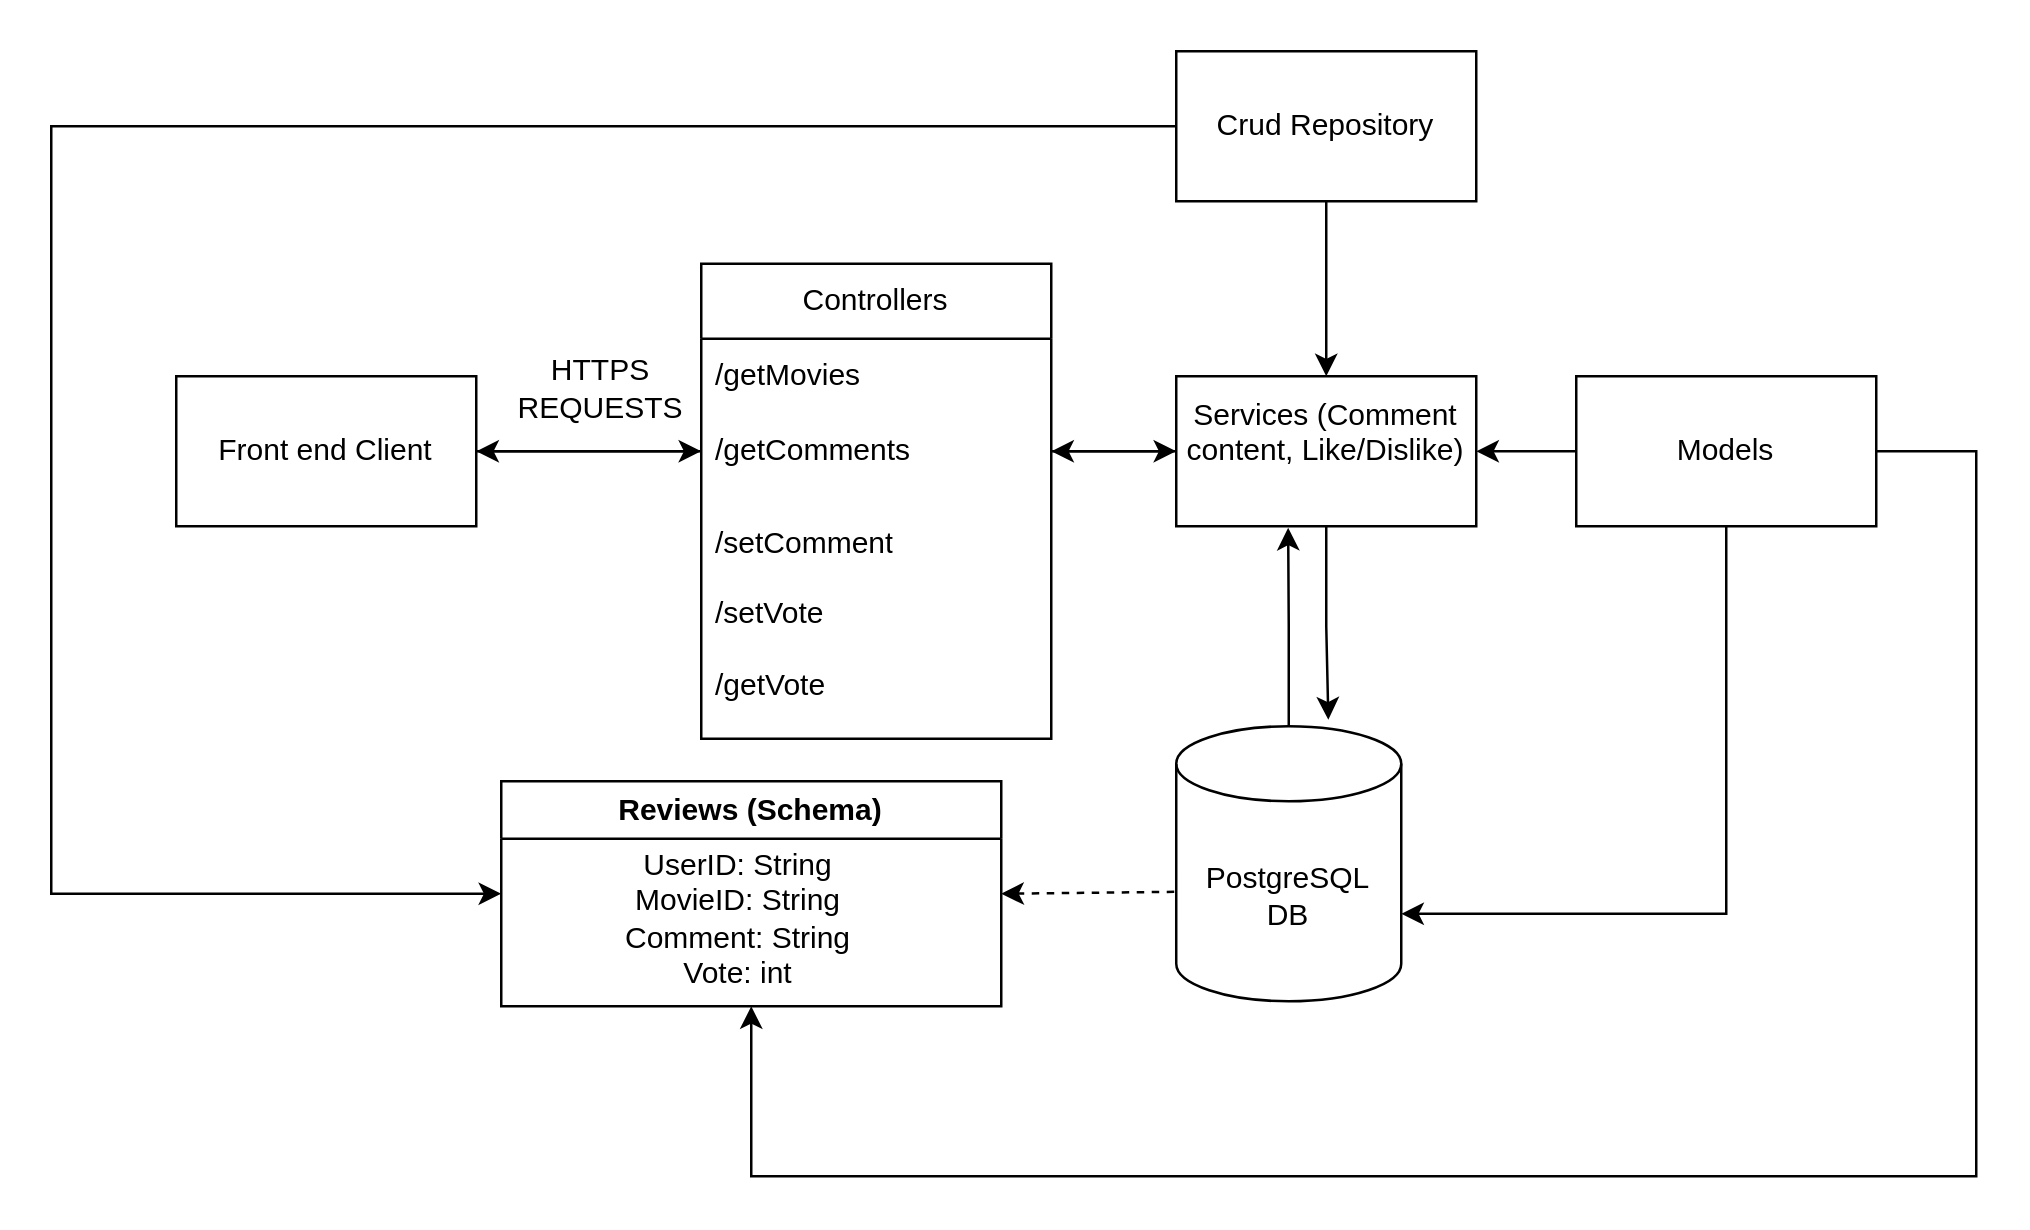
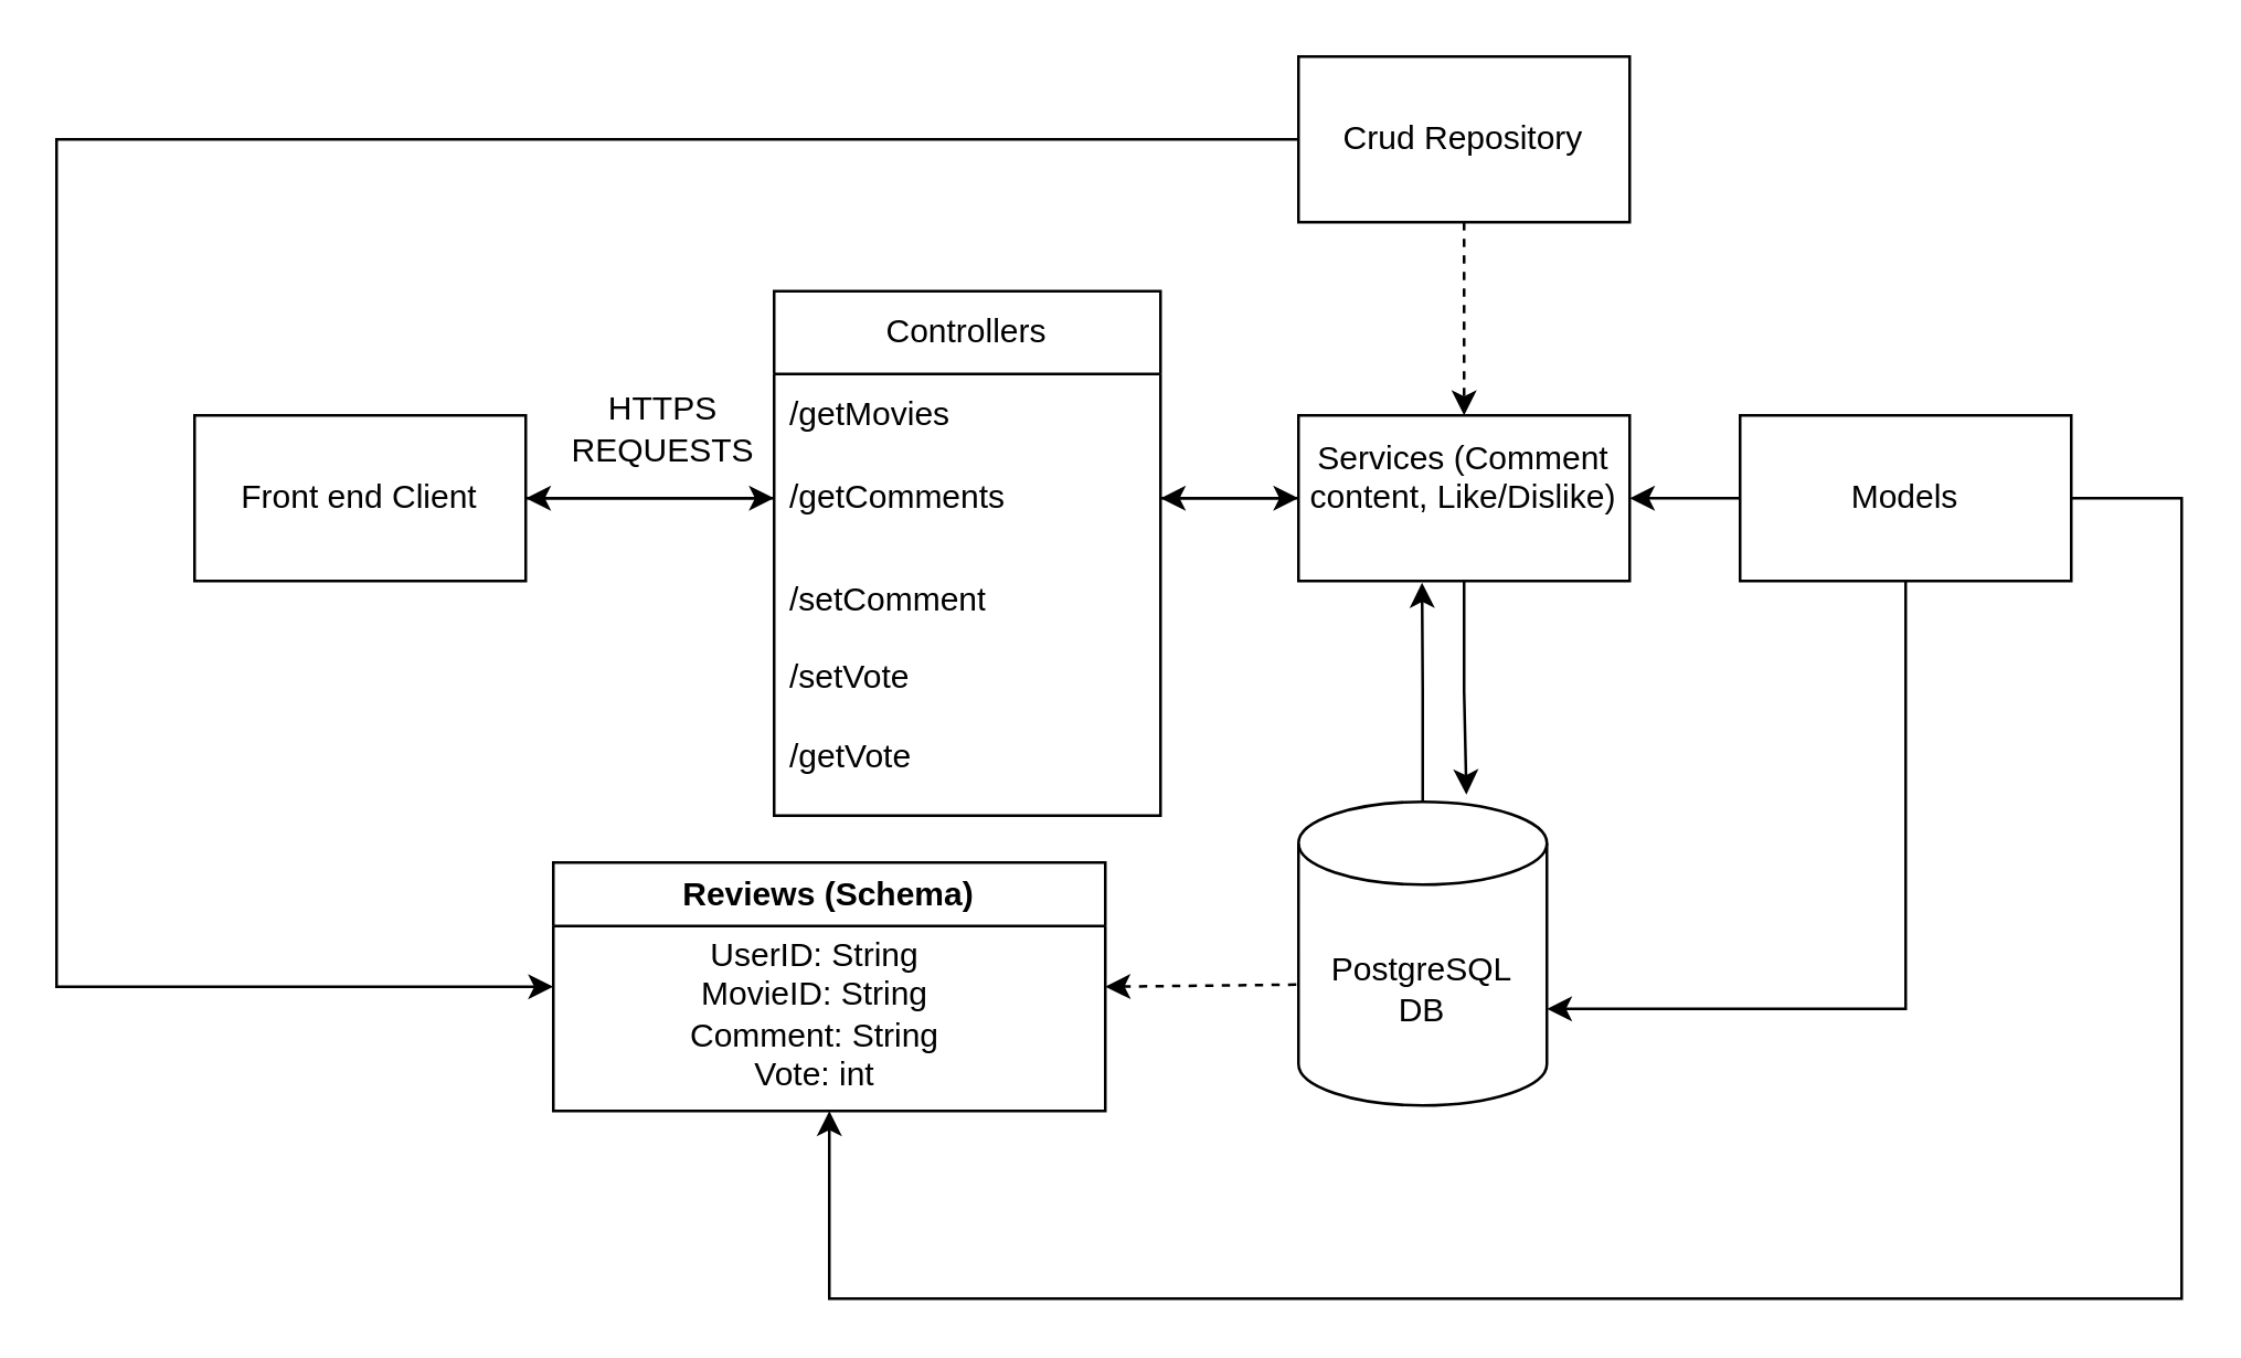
  <mxCell id="0" />
  <mxCell id="1" parent="0" />
  <mxCell id="2" style="edgeStyle=none;rounded=0;orthogonalLoop=1;jettySize=auto;html=1;exitX=1;exitY=0.5;exitDx=0;exitDy=0;entryX=0;entryY=0.5;entryDx=0;entryDy=0;" edge="1" parent="1" source="3" target="21"><mxGeometry relative="1" as="geometry"><mxPoint x="270" y="180" as="targetPoint" /></mxGeometry></mxCell>
  <mxCell id="3" value="Front end Client" style="rounded=0;whiteSpace=wrap;html=1;" parent="1" vertex="1"><mxGeometry x="70" y="150" width="120" height="60" as="geometry" /></mxCell>
  <mxCell id="4" style="rounded=0;orthogonalLoop=1;jettySize=auto;html=1;entryX=1;entryY=0.5;entryDx=0;entryDy=0;endArrow=classic;endFill=1;exitX=0;exitY=0.5;exitDx=0;exitDy=0;" parent="1" source="21" target="3" edge="1"><mxGeometry relative="1" as="geometry"><mxPoint x="270" y="180" as="sourcePoint" /></mxGeometry></mxCell>
  <mxCell id="5" style="edgeStyle=orthogonalEdgeStyle;rounded=0;orthogonalLoop=1;jettySize=auto;html=1;entryX=0;entryY=0.5;entryDx=0;entryDy=0;endArrow=classic;endFill=1;exitX=1;exitY=0.5;exitDx=0;exitDy=0;" parent="1" source="21" target="18" edge="1"><mxGeometry relative="1" as="geometry"><mxPoint x="420" y="180" as="sourcePoint" /></mxGeometry></mxCell>
  <mxCell id="6" style="edgeStyle=orthogonalEdgeStyle;rounded=0;orthogonalLoop=1;jettySize=auto;html=1;entryX=1;entryY=0;entryDx=0;entryDy=75;entryPerimeter=0;endArrow=classic;endFill=1;" parent="1" source="8" target="11" edge="1"><mxGeometry relative="1" as="geometry"><Array as="points"><mxPoint x="690" y="365" /></Array></mxGeometry></mxCell>
  <mxCell id="7" style="edgeStyle=orthogonalEdgeStyle;rounded=0;orthogonalLoop=1;jettySize=auto;html=1;endArrow=classic;endFill=1;" parent="1" source="8" edge="1"><mxGeometry relative="1" as="geometry"><mxPoint x="590" y="180" as="targetPoint" /></mxGeometry></mxCell>
  <mxCell id="8" value="Models" style="rounded=0;whiteSpace=wrap;html=1;" parent="1" vertex="1"><mxGeometry x="630" y="150" width="120" height="60" as="geometry" /></mxCell>
  <mxCell id="9" style="edgeStyle=orthogonalEdgeStyle;rounded=0;orthogonalLoop=1;jettySize=auto;html=1;entryX=0.373;entryY=1.01;entryDx=0;entryDy=0;entryPerimeter=0;endArrow=classic;endFill=1;" parent="1" source="11" target="18" edge="1"><mxGeometry relative="1" as="geometry" /></mxCell>
  <mxCell id="10" value="" style="edgeStyle=none;rounded=0;orthogonalLoop=1;jettySize=auto;html=1;entryX=1;entryY=0.5;entryDx=0;entryDy=0;exitX=-0.009;exitY=0.602;exitDx=0;exitDy=0;exitPerimeter=0;dashed=1;" edge="1" parent="1" source="11" target="24"><mxGeometry relative="1" as="geometry"><mxPoint x="420" y="357.955" as="targetPoint" /></mxGeometry></mxCell>
  <mxCell id="11" value="PostgreSQL&lt;br&gt;DB" style="shape=cylinder3;whiteSpace=wrap;html=1;boundedLbl=1;backgroundOutline=1;size=15;" parent="1" vertex="1"><mxGeometry x="470" y="290" width="90" height="110" as="geometry" /></mxCell>
  <mxCell id="12" value="HTTPS REQUESTS" style="text;html=1;strokeColor=none;fillColor=none;align=center;verticalAlign=middle;whiteSpace=wrap;rounded=0;" parent="1" vertex="1"><mxGeometry x="210" y="140" width="60" height="30" as="geometry" /></mxCell>
- <mxCell id="13" style="edgeStyle=orthogonalEdgeStyle;rounded=0;orthogonalLoop=1;jettySize=auto;html=1;entryX=0.5;entryY=0;entryDx=0;entryDy=0;endArrow=classic;endFill=1;" parent="1" source="15" target="18" edge="1"><mxGeometry relative="1" as="geometry" /></mxCell>
+ <mxCell id="13" style="edgeStyle=orthogonalEdgeStyle;rounded=0;orthogonalLoop=1;jettySize=auto;html=1;entryX=0.5;entryY=0;entryDx=0;entryDy=0;endArrow=classic;endFill=1;dashed=1;" parent="1" source="15" target="18" edge="1"><mxGeometry relative="1" as="geometry" /></mxCell>
  <mxCell id="14" style="edgeStyle=orthogonalEdgeStyle;rounded=0;orthogonalLoop=1;jettySize=auto;html=1;exitX=0;exitY=0.5;exitDx=0;exitDy=0;entryX=0;entryY=0.5;entryDx=0;entryDy=0;" edge="1" parent="1" source="15" target="24"><mxGeometry relative="1" as="geometry"><Array as="points"><mxPoint x="20" y="50" /><mxPoint x="20" y="357" /></Array></mxGeometry></mxCell>
  <mxCell id="15" value="Crud Repository" style="rounded=0;whiteSpace=wrap;html=1;" parent="1" vertex="1"><mxGeometry x="470" y="20" width="120" height="60" as="geometry" /></mxCell>
  <mxCell id="16" style="edgeStyle=orthogonalEdgeStyle;rounded=0;orthogonalLoop=1;jettySize=auto;html=1;entryX=0.676;entryY=-0.024;entryDx=0;entryDy=0;entryPerimeter=0;endArrow=classic;endFill=1;" parent="1" source="18" target="11" edge="1"><mxGeometry relative="1" as="geometry" /></mxCell>
  <mxCell id="17" style="edgeStyle=none;rounded=0;orthogonalLoop=1;jettySize=auto;html=1;exitX=0;exitY=0.5;exitDx=0;exitDy=0;entryX=1;entryY=0.5;entryDx=0;entryDy=0;" edge="1" parent="1" source="18" target="21"><mxGeometry relative="1" as="geometry"><mxPoint x="390" y="180" as="targetPoint" /></mxGeometry></mxCell>
  <mxCell id="18" value="Services (Comment content, Like/Dislike)&lt;br&gt;&amp;nbsp;" style="rounded=0;whiteSpace=wrap;html=1;" parent="1" vertex="1"><mxGeometry x="470" y="150" width="120" height="60" as="geometry" /></mxCell>
  <mxCell id="19" value="Controllers" style="swimlane;fontStyle=0;childLayout=stackLayout;horizontal=1;startSize=30;horizontalStack=0;resizeParent=1;resizeParentMax=0;resizeLast=0;collapsible=1;marginBottom=0;whiteSpace=wrap;html=1;" vertex="1" parent="1"><mxGeometry x="280" y="105" width="140" height="190" as="geometry"><mxRectangle x="320" y="185" width="100" height="30" as="alternateBounds" /></mxGeometry></mxCell>
  <mxCell id="20" value="/getMovies" style="text;strokeColor=none;fillColor=none;align=left;verticalAlign=middle;spacingLeft=4;spacingRight=4;overflow=hidden;points=[[0,0.5],[1,0.5]];portConstraint=eastwest;rotatable=0;whiteSpace=wrap;html=1;" vertex="1" parent="19"><mxGeometry y="30" width="140" height="30" as="geometry" /></mxCell>
  <mxCell id="21" value="/getComments" style="text;strokeColor=none;fillColor=none;align=left;verticalAlign=middle;spacingLeft=4;spacingRight=4;overflow=hidden;points=[[0,0.5],[1,0.5]];portConstraint=eastwest;rotatable=0;whiteSpace=wrap;html=1;" vertex="1" parent="19"><mxGeometry y="60" width="140" height="30" as="geometry" /></mxCell>
  <mxCell id="22" value="/setComment&lt;br&gt;&lt;br&gt;/setVote&lt;br&gt;&lt;br&gt;/getVote" style="text;strokeColor=none;fillColor=none;align=left;verticalAlign=middle;spacingLeft=4;spacingRight=4;overflow=hidden;points=[[0,0.5],[1,0.5]];portConstraint=eastwest;rotatable=0;whiteSpace=wrap;html=1;" vertex="1" parent="19"><mxGeometry y="90" width="140" height="100" as="geometry" /></mxCell>
  <mxCell id="23" style="edgeStyle=none;rounded=0;orthogonalLoop=1;jettySize=auto;html=1;entryX=1;entryY=0.5;entryDx=0;entryDy=0;" edge="1" parent="19" source="21" target="21"><mxGeometry relative="1" as="geometry" /></mxCell>
  <mxCell id="24" value="Reviews (Schema)" style="swimlane;whiteSpace=wrap;html=1;startSize=23;" vertex="1" parent="1"><mxGeometry x="200" y="312" width="200" height="90" as="geometry" /></mxCell>
  <mxCell id="25" value="UserID: String&lt;br&gt;MovieID: String&lt;br&gt;Comment: String&lt;br&gt;Vote: int" style="text;html=1;strokeColor=none;fillColor=none;align=center;verticalAlign=middle;whiteSpace=wrap;rounded=0;" vertex="1" parent="24"><mxGeometry x="10" y="40" width="170" height="30" as="geometry" /></mxCell>
  <mxCell id="26" style="edgeStyle=orthogonalEdgeStyle;rounded=0;orthogonalLoop=1;jettySize=auto;html=1;exitX=1;exitY=0.5;exitDx=0;exitDy=0;entryX=0.5;entryY=1;entryDx=0;entryDy=0;" edge="1" parent="1" source="8" target="24"><mxGeometry relative="1" as="geometry"><mxPoint x="480" y="60" as="sourcePoint" /><mxPoint x="210" y="367" as="targetPoint" /><Array as="points"><mxPoint x="790" y="180" /><mxPoint x="790" y="470" /><mxPoint x="300" y="470" /></Array></mxGeometry></mxCell>
